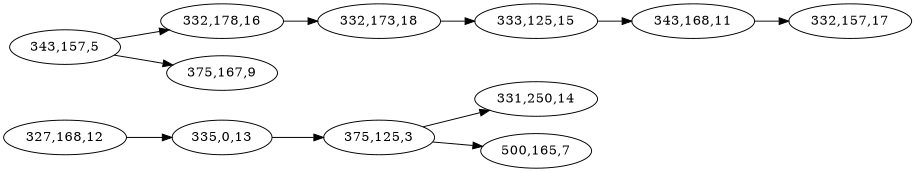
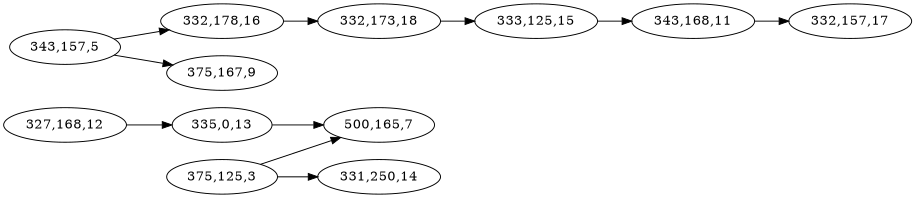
  digraph {
    rankdir=LR
    "327,168,12"
    "335,0,13"
    "375,125,3"
    "331,250,14"
    "500,165,7"
    n6 [label="332,178,16"]
    "343,157,5"
    "375,167,9"
    "332,173,18"
    "333,125,15"
    "343,168,11"
    "332,157,17"
    "327,168,12" -> "335,0,13"
-   "335,0,13" -> "375,125,3"
+   "335,0,13" -> "500,165,7"
    "375,125,3" -> "331,250,14"
    "375,125,3" -> "500,165,7"
    n6 -> "332,173,18"
    "343,157,5" -> n6
    "343,157,5" -> "375,167,9"
    "332,173,18" -> "333,125,15"
    "333,125,15" -> "343,168,11"
    "343,168,11" -> "332,157,17"
  }
